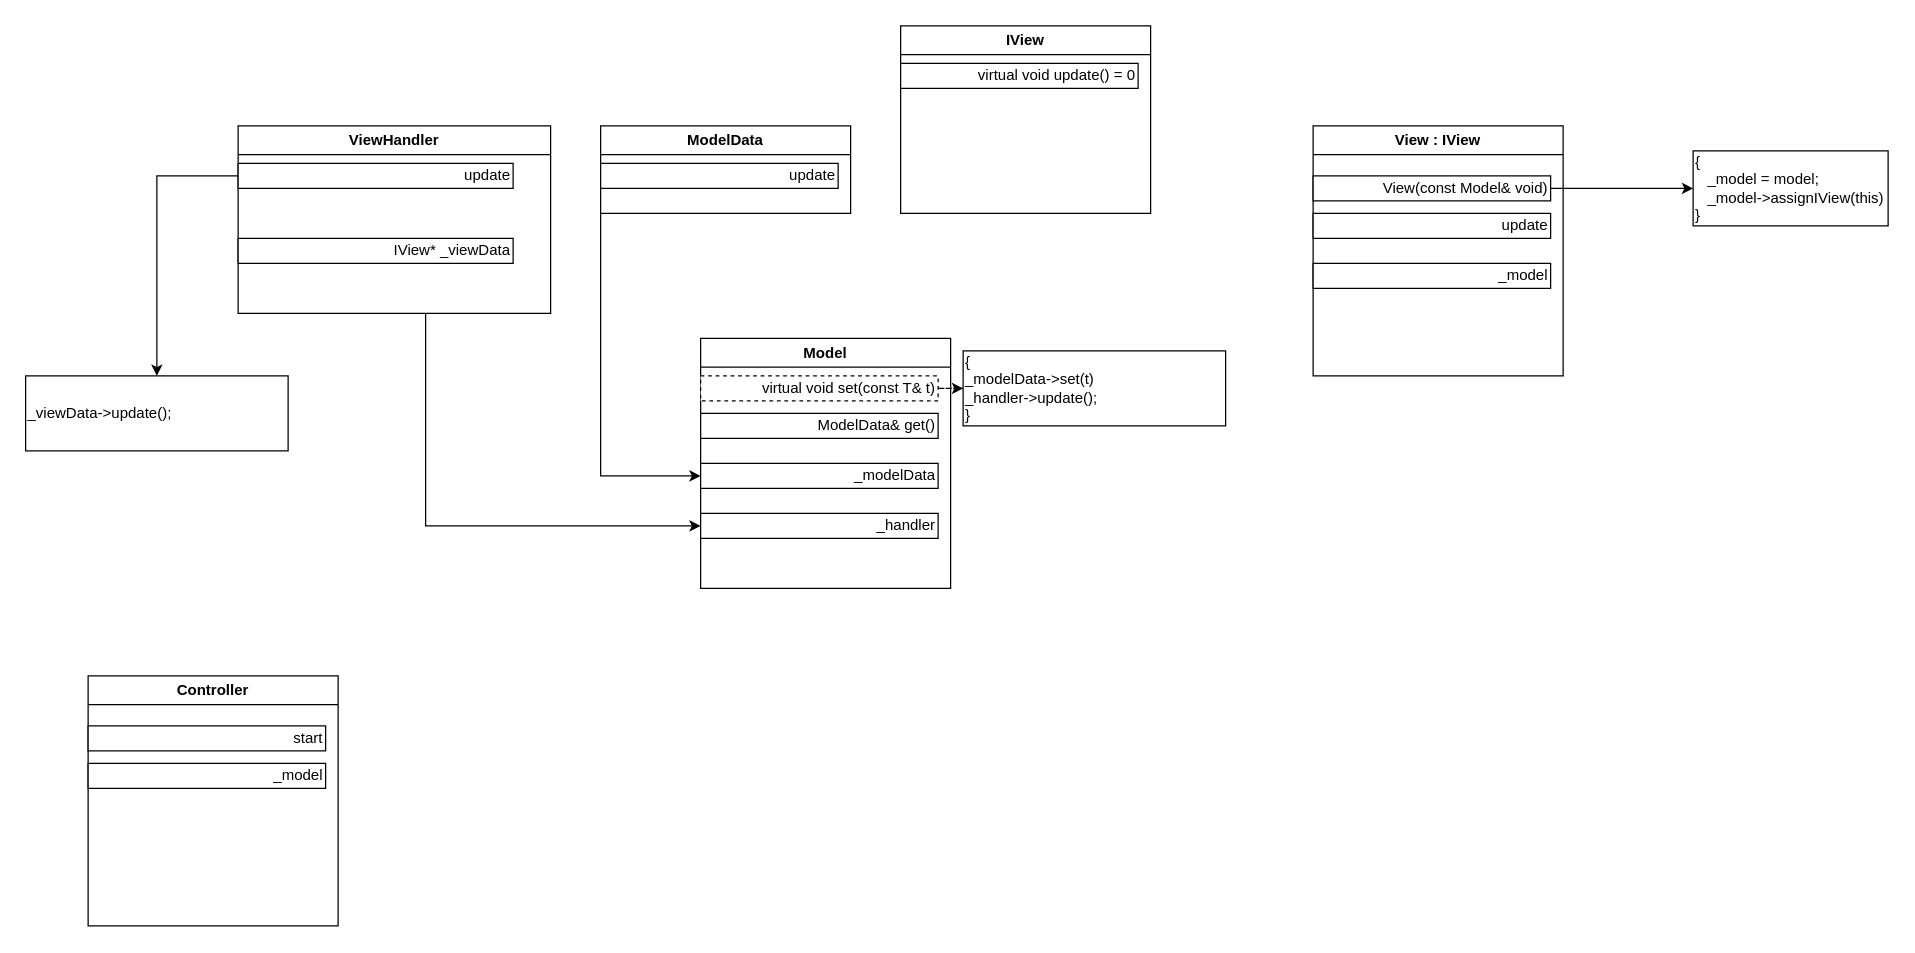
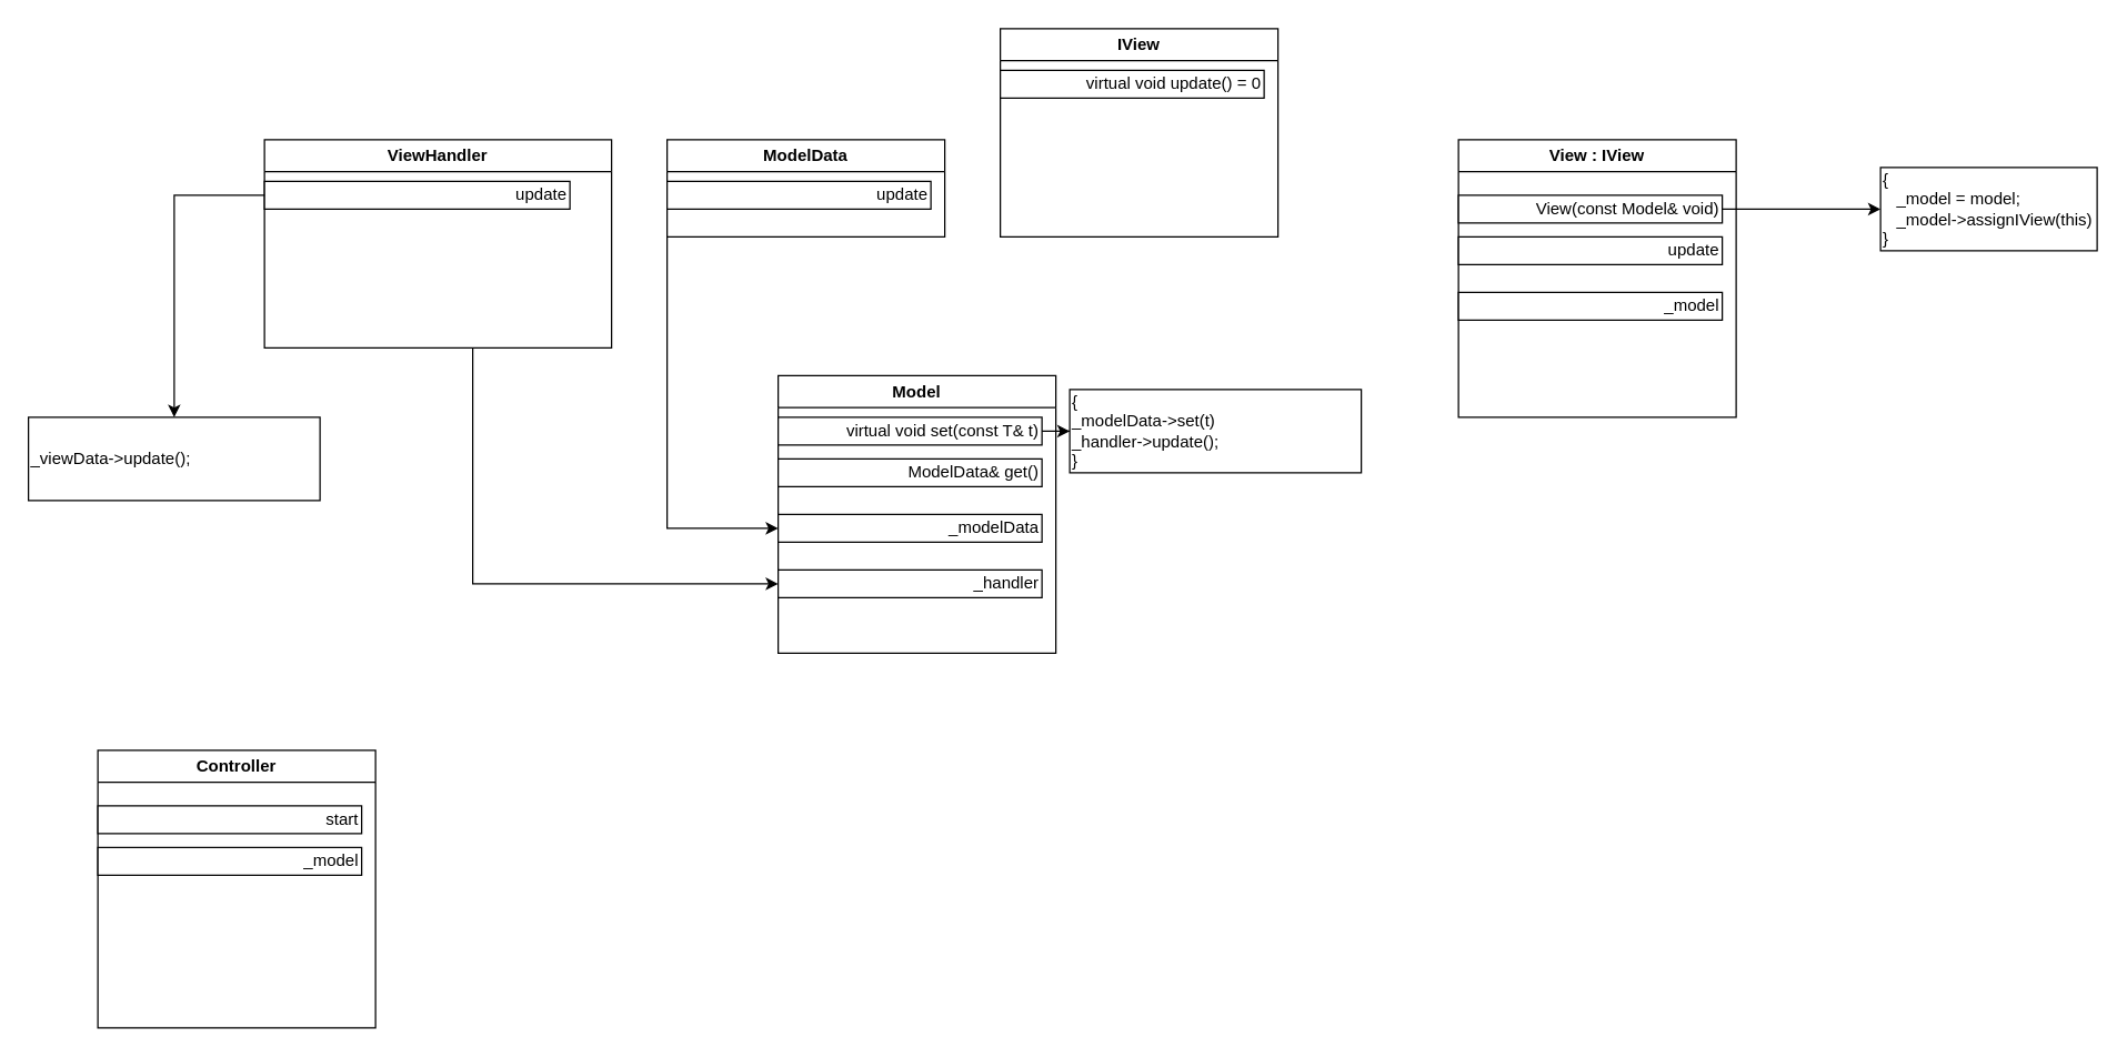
  <mxCell id="0" />
  <mxCell id="1" parent="0" />
  <mxCell id="2" value="Model" style="swimlane;whiteSpace=wrap;html=1;" vertex="1" parent="1"><mxGeometry x="560" y="270" width="200" height="200" as="geometry" /></mxCell>
- <mxCell id="3" value="virtual void set(const T&amp;amp; t)" style="rounded=0;whiteSpace=wrap;html=1;align=right;dashed=1;" vertex="1" parent="2"><mxGeometry y="30" width="190" height="20" as="geometry" /></mxCell>
+ <mxCell id="3" value="virtual void set(const T&amp;amp; t)" style="rounded=0;whiteSpace=wrap;html=1;align=right;" vertex="1" parent="2"><mxGeometry y="30" width="190" height="20" as="geometry" /></mxCell>
  <mxCell id="4" value="ModelData&amp;amp; get()" style="rounded=0;whiteSpace=wrap;html=1;align=right;" vertex="1" parent="2"><mxGeometry y="60" width="190" height="20" as="geometry" /></mxCell>
  <mxCell id="5" value="_modelData" style="rounded=0;whiteSpace=wrap;html=1;align=right;" vertex="1" parent="2"><mxGeometry y="100" width="190" height="20" as="geometry" /></mxCell>
  <mxCell id="6" value="_handler" style="rounded=0;whiteSpace=wrap;html=1;align=right;" vertex="1" parent="2"><mxGeometry y="140" width="190" height="20" as="geometry" /></mxCell>
  <mxCell id="7" value="Controller" style="swimlane;whiteSpace=wrap;html=1;" vertex="1" parent="1"><mxGeometry x="70" y="540" width="200" height="200" as="geometry" /></mxCell>
  <mxCell id="8" value="start" style="rounded=0;whiteSpace=wrap;html=1;align=right;" vertex="1" parent="7"><mxGeometry y="40" width="190" height="20" as="geometry" /></mxCell>
  <mxCell id="9" value="_model" style="rounded=0;whiteSpace=wrap;html=1;align=right;" vertex="1" parent="7"><mxGeometry y="70" width="190" height="20" as="geometry" /></mxCell>
  <mxCell id="10" value="View : IView" style="swimlane;whiteSpace=wrap;html=1;" vertex="1" parent="1"><mxGeometry x="1050" y="100" width="200" height="200" as="geometry" /></mxCell>
  <mxCell id="11" value="update" style="rounded=0;whiteSpace=wrap;html=1;align=right;" vertex="1" parent="10"><mxGeometry y="70" width="190" height="20" as="geometry" /></mxCell>
  <mxCell id="12" value="_model" style="rounded=0;whiteSpace=wrap;html=1;align=right;" vertex="1" parent="10"><mxGeometry y="110" width="190" height="20" as="geometry" /></mxCell>
  <mxCell id="13" value="View(const Model&amp;amp; void)" style="rounded=0;whiteSpace=wrap;html=1;align=right;" vertex="1" parent="10"><mxGeometry y="40" width="190" height="20" as="geometry" /></mxCell>
  <mxCell id="14" style="edgeStyle=orthogonalEdgeStyle;rounded=0;orthogonalLoop=1;jettySize=auto;html=1;entryX=0;entryY=0.5;entryDx=0;entryDy=0;" edge="1" parent="1" source="15" target="5"><mxGeometry relative="1" as="geometry"><Array as="points"><mxPoint x="480" y="205" /><mxPoint x="480" y="380" /></Array></mxGeometry></mxCell>
  <mxCell id="15" value="ModelData" style="swimlane;whiteSpace=wrap;html=1;" vertex="1" parent="1"><mxGeometry x="480" y="100" width="200" height="70" as="geometry" /></mxCell>
  <mxCell id="16" value="update" style="rounded=0;whiteSpace=wrap;html=1;align=right;" vertex="1" parent="15"><mxGeometry y="30" width="190" height="20" as="geometry" /></mxCell>
- <mxCell id="17" style="edgeStyle=orthogonalEdgeStyle;rounded=0;orthogonalLoop=1;jettySize=auto;html=1;entryX=0;entryY=0.5;entryDx=0;entryDy=0;dashed=1;" edge="1" parent="1" source="3" target="18"><mxGeometry relative="1" as="geometry"><mxPoint x="782.8" y="288.35" as="targetPoint" /></mxGeometry></mxCell>
+ <mxCell id="17" style="edgeStyle=orthogonalEdgeStyle;rounded=0;orthogonalLoop=1;jettySize=auto;html=1;entryX=0;entryY=0.5;entryDx=0;entryDy=0;" edge="1" parent="1" source="3" target="18"><mxGeometry relative="1" as="geometry"><mxPoint x="782.8" y="288.35" as="targetPoint" /></mxGeometry></mxCell>
  <mxCell id="18" value="{&lt;br&gt;_modelData-&amp;gt;set(t)&lt;br&gt;_handler-&amp;gt;update();&lt;br&gt;}" style="rounded=0;whiteSpace=wrap;html=1;align=left;" vertex="1" parent="1"><mxGeometry x="770" y="280" width="210" height="60" as="geometry" /></mxCell>
  <mxCell id="19" style="edgeStyle=orthogonalEdgeStyle;rounded=0;orthogonalLoop=1;jettySize=auto;html=1;entryX=0;entryY=0.5;entryDx=0;entryDy=0;" edge="1" parent="1" source="20" target="6"><mxGeometry relative="1" as="geometry"><Array as="points"><mxPoint x="340" y="420" /></Array></mxGeometry></mxCell>
  <mxCell id="20" value="ViewHandler" style="swimlane;whiteSpace=wrap;html=1;" vertex="1" parent="1"><mxGeometry x="190" y="100" width="250" height="150" as="geometry" /></mxCell>
  <mxCell id="21" value="update" style="rounded=0;whiteSpace=wrap;html=1;align=right;" vertex="1" parent="20"><mxGeometry y="30" width="220" height="20" as="geometry" /></mxCell>
- <mxCell id="22" value="IView* _viewData" style="rounded=0;whiteSpace=wrap;html=1;align=right;" vertex="1" parent="20"><mxGeometry y="90" width="220" height="20" as="geometry" /></mxCell>
  <mxCell id="23" value="_viewData-&amp;gt;update();" style="rounded=0;whiteSpace=wrap;html=1;align=left;" vertex="1" parent="1"><mxGeometry x="20" y="300" width="210" height="60" as="geometry" /></mxCell>
  <mxCell id="24" style="edgeStyle=orthogonalEdgeStyle;rounded=0;orthogonalLoop=1;jettySize=auto;html=1;entryX=0.5;entryY=0;entryDx=0;entryDy=0;" edge="1" parent="1" source="21" target="23"><mxGeometry relative="1" as="geometry"><mxPoint x="130" y="270" as="targetPoint" /><Array as="points"><mxPoint x="125" y="140" /></Array></mxGeometry></mxCell>
  <mxCell id="25" value="IView" style="swimlane;whiteSpace=wrap;html=1;" vertex="1" parent="1"><mxGeometry x="720" y="20" width="200" height="150" as="geometry" /></mxCell>
  <mxCell id="26" value="virtual void update() = 0" style="rounded=0;whiteSpace=wrap;html=1;align=right;" vertex="1" parent="25"><mxGeometry y="30" width="190" height="20" as="geometry" /></mxCell>
  <mxCell id="27" value="{&lt;br&gt;&lt;div style=&quot;&quot;&gt;&amp;nbsp; &amp;nbsp;_model = model;&lt;br&gt;&amp;nbsp; &amp;nbsp;_model-&amp;gt;assignIView(this)&lt;/div&gt;}" style="whiteSpace=wrap;html=1;align=left;rounded=0;" vertex="1" parent="1"><mxGeometry x="1354" y="120" width="156" height="60" as="geometry" /></mxCell>
  <mxCell id="28" value="" style="edgeStyle=orthogonalEdgeStyle;rounded=0;orthogonalLoop=1;jettySize=auto;html=1;" edge="1" parent="1" source="13" target="27"><mxGeometry relative="1" as="geometry" /></mxCell>
